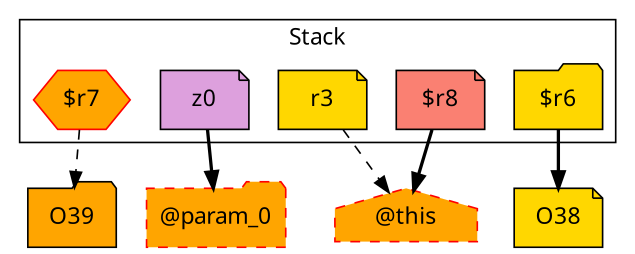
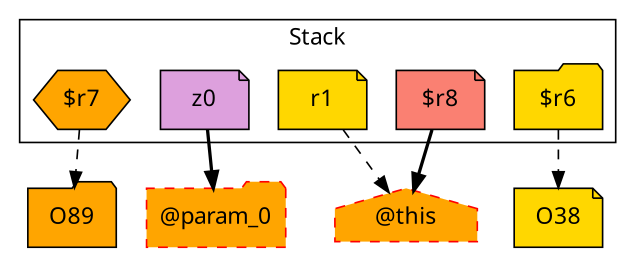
  digraph {
    fontname="Noto Sans"
    rankDir=LR
    node [fillcolor=orange fontname="Noto Sans" shape=note style=filled]
    edge [fontname="Noto Sans" style=dashed]
-   "$r7" [shape=hexagon color=red]
+   "$r7" [shape=hexagon]
    z0 [fillcolor=plum]
    "$r8" [fillcolor=salmon]
    "$r6" [fillcolor=gold shape=folder]
-   r3 [fillcolor=gold]
-   O39 [shape=folder]
+   r3 [fillcolor=gold label=r1]
+   O39 [shape=folder label=O89]
    "@param_0" [color=red shape=folder style="filled,dashed"]
    "@this" [color=red shape=house style="filled,dashed"]
    O38 [fillcolor=gold]
    subgraph cluster_1 {
      label=Stack
      "$r7"
      z0
      "$r8"
      "$r6"
      r3
    }
    "$r7" -> O39
    z0 -> "@param_0" [style=bold]
    "$r8" -> "@this" [style=bold]
-   "$r6" -> O38 [style=bold]
+   "$r6" -> O38
    r3 -> "@this"
  }
